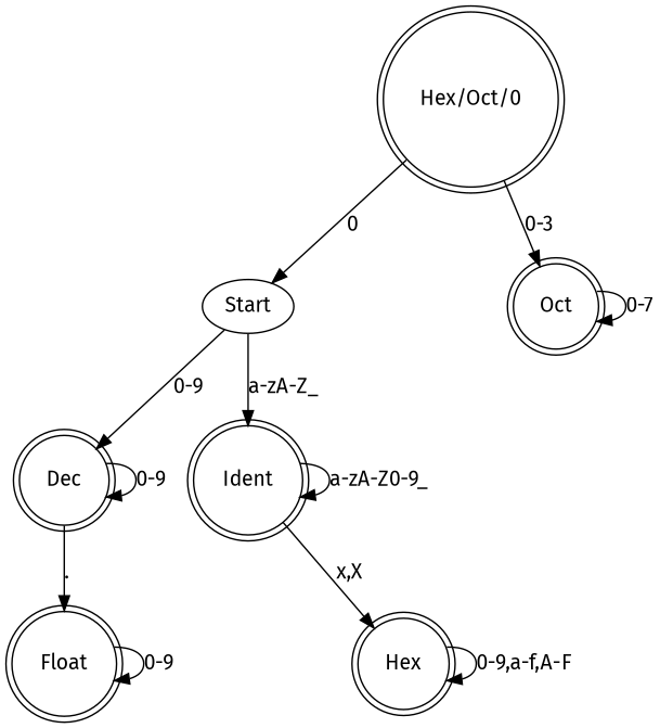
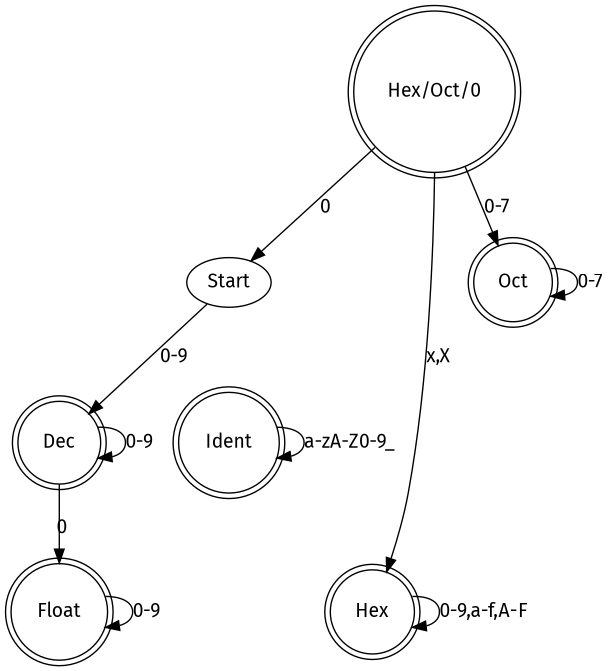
  digraph {
    fontname="Fira Sans"
    node [fontname="Fira Sans" shape=doublecircle]
    edge [fontname="Fira Sans"]
    n1 [label=Start shape=""]
    n2 [label=Dec]
    n3 [label=Ident]
    n4 [label=Float]
    n5 [label="Hex/Oct/0"]
    n6 [label=Hex]
    n7 [label=Oct]
    n1 -> n2 [label="0-9"]
-   n1 -> n3 [label="a-zA-Z_"]
    n2 -> n2 [label="0-9"]
-   n2 -> n4 [label="."]
+   n2 -> n4 [label=0]
    n3 -> n3 [label="a-zA-Z0-9_"]
    n4 -> n4 [label="0-9"]
    n5 -> n1 [label=0]
-   n3 -> n6 [label="x,X"]
-   n5 -> n7 [label="0-3"]
+   n5 -> n6 [label="x,X"]
+   n5 -> n7 [label="0-7"]
    n6 -> n6 [label="0-9,a-f,A-F"]
    n7 -> n7 [label="0-7"]
  }
